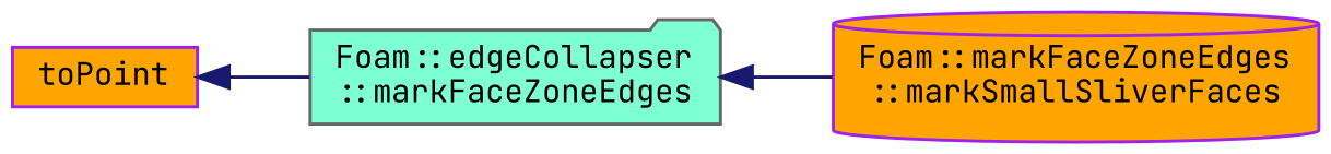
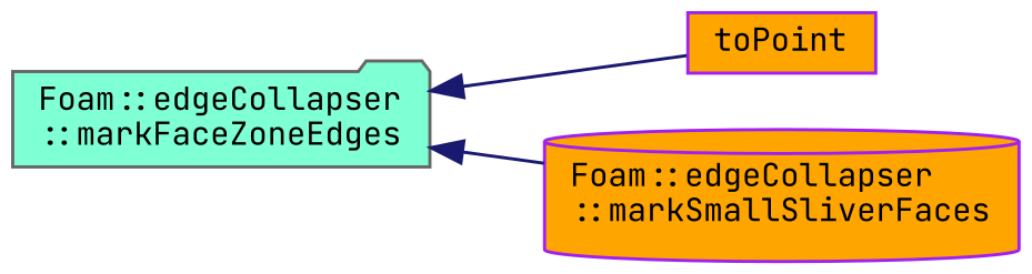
  digraph {
    fontname="JetBrains Mono"
    rankdir=LR
    node [color=purple fillcolor=orange fontname="JetBrains Mono" fontsize=10 style=filled]
    edge [color=midnightblue dir=back fontname="JetBrains Mono" fontsize=10 labelfontname=Helvetica labelfontsize=10 style=solid]
    n1 [fontcolor=black height=0.2 label=toPoint shape=box width=0.4]
    n2 [color=gray40 fillcolor=aquamarine height=0.2 label="Foam::edgeCollapser\l::markFaceZoneEdges" shape=folder width=0.4]
-   n3 [height=0.2 label="Foam::markFaceZoneEdges\l::markSmallSliverFaces" shape=cylinder width=0.4]
-   n1 -> n2
+   n3 [height=0.2 label="Foam::edgeCollapser\l::markSmallSliverFaces" shape=cylinder width=0.4]
+   n2 -> n1
    n2 -> n3
  }
